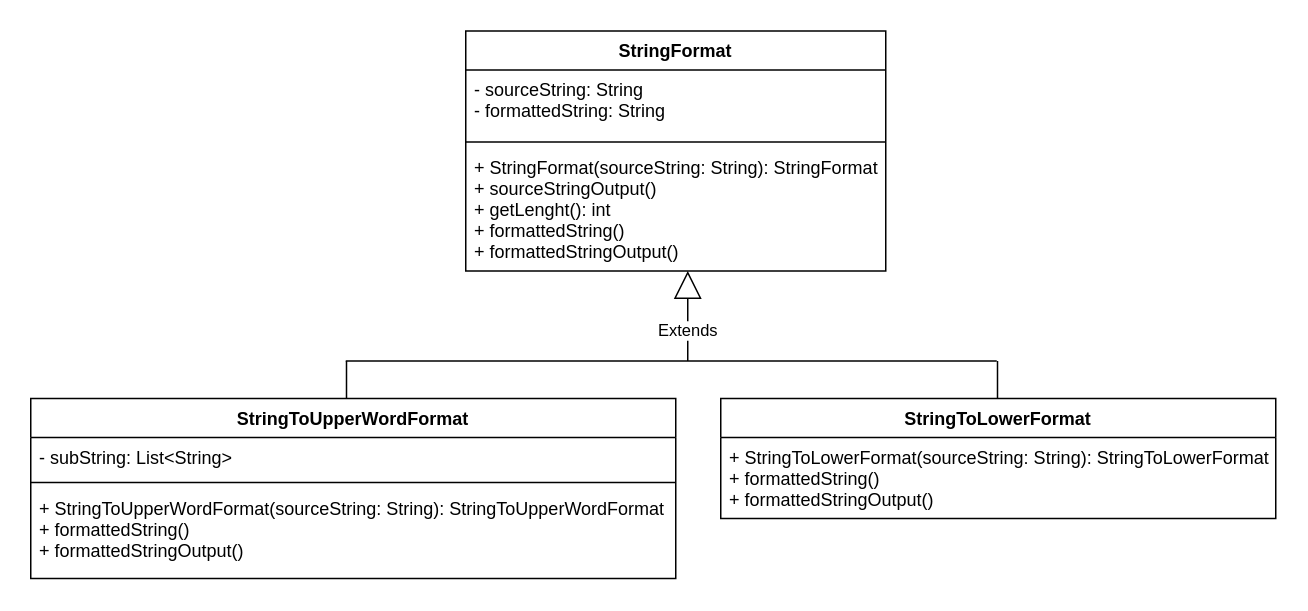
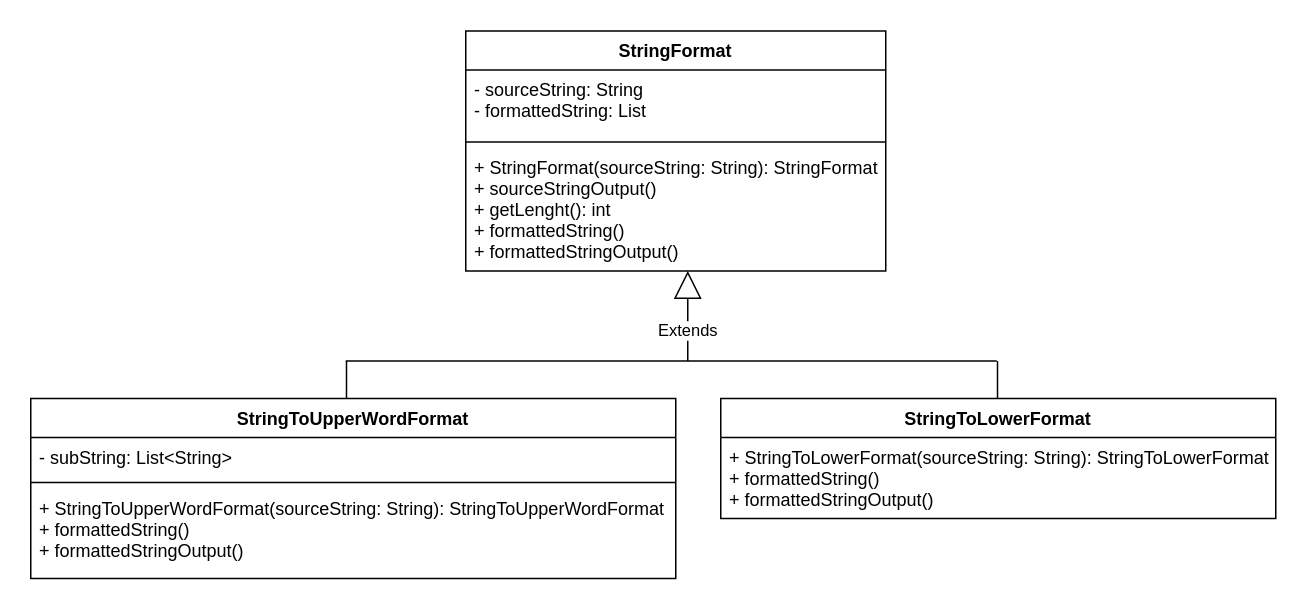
  <mxCell id="0" />
  <mxCell id="1" parent="0" />
  <mxCell id="2" value="StringToUpperWordFormat" style="swimlane;fontStyle=1;align=center;verticalAlign=top;childLayout=stackLayout;horizontal=1;startSize=26;horizontalStack=0;resizeParent=1;resizeParentMax=0;resizeLast=0;collapsible=1;marginBottom=0;" vertex="1" parent="1"><mxGeometry x="20" y="265" width="430" height="120" as="geometry" /></mxCell>
  <mxCell id="3" value="- subString: List&lt;String&gt;" style="text;strokeColor=none;fillColor=none;align=left;verticalAlign=top;spacingLeft=4;spacingRight=4;overflow=hidden;rotatable=0;points=[[0,0.5],[1,0.5]];portConstraint=eastwest;" vertex="1" parent="2"><mxGeometry y="26" width="430" height="26" as="geometry" /></mxCell>
  <mxCell id="4" value="" style="line;strokeWidth=1;fillColor=none;align=left;verticalAlign=middle;spacingTop=-1;spacingLeft=3;spacingRight=3;rotatable=0;labelPosition=right;points=[];portConstraint=eastwest;" vertex="1" parent="2"><mxGeometry y="52" width="430" height="8" as="geometry" /></mxCell>
  <mxCell id="5" value="+ StringToUpperWordFormat(sourceString: String): StringToUpperWordFormat&#10;+ formattedString()&#10;+ formattedStringOutput()" style="text;strokeColor=none;fillColor=none;align=left;verticalAlign=top;spacingLeft=4;spacingRight=4;overflow=hidden;rotatable=0;points=[[0,0.5],[1,0.5]];portConstraint=eastwest;" vertex="1" parent="2"><mxGeometry y="60" width="430" height="60" as="geometry" /></mxCell>
  <mxCell id="6" value="StringFormat" style="swimlane;fontStyle=1;align=center;verticalAlign=top;childLayout=stackLayout;horizontal=1;startSize=26;horizontalStack=0;resizeParent=1;resizeParentMax=0;resizeLast=0;collapsible=1;marginBottom=0;" vertex="1" parent="1"><mxGeometry x="310" y="20" width="280" height="160" as="geometry" /></mxCell>
- <mxCell id="7" value="- sourceString: String&#10;- formattedString: String" style="text;strokeColor=none;fillColor=none;align=left;verticalAlign=top;spacingLeft=4;spacingRight=4;overflow=hidden;rotatable=0;points=[[0,0.5],[1,0.5]];portConstraint=eastwest;" vertex="1" parent="6"><mxGeometry y="26" width="280" height="44" as="geometry" /></mxCell>
+ <mxCell id="7" value="- sourceString: String&#10;- formattedString: List" style="text;strokeColor=none;fillColor=none;align=left;verticalAlign=top;spacingLeft=4;spacingRight=4;overflow=hidden;rotatable=0;points=[[0,0.5],[1,0.5]];portConstraint=eastwest;" vertex="1" parent="6"><mxGeometry y="26" width="280" height="44" as="geometry" /></mxCell>
  <mxCell id="8" value="" style="line;strokeWidth=1;fillColor=none;align=left;verticalAlign=middle;spacingTop=-1;spacingLeft=3;spacingRight=3;rotatable=0;labelPosition=right;points=[];portConstraint=eastwest;" vertex="1" parent="6"><mxGeometry y="70" width="280" height="8" as="geometry" /></mxCell>
  <mxCell id="9" value="+ StringFormat(sourceString: String): StringFormat&#10;+ sourceStringOutput()&#10;+ getLenght(): int&#10;+ formattedString()&#10;+ formattedStringOutput()" style="text;strokeColor=none;fillColor=none;align=left;verticalAlign=top;spacingLeft=4;spacingRight=4;overflow=hidden;rotatable=0;points=[[0,0.5],[1,0.5]];portConstraint=eastwest;" vertex="1" parent="6"><mxGeometry y="78" width="280" height="82" as="geometry" /></mxCell>
  <mxCell id="10" value="StringToLowerFormat" style="swimlane;fontStyle=1;childLayout=stackLayout;horizontal=1;startSize=26;fillColor=none;horizontalStack=0;resizeParent=1;resizeParentMax=0;resizeLast=0;collapsible=1;marginBottom=0;" vertex="1" parent="1"><mxGeometry x="480" y="265" width="370" height="80" as="geometry" /></mxCell>
  <mxCell id="11" value="+ StringToLowerFormat(sourceString: String): StringToLowerFormat&#10;+ formattedString()&#10;+ formattedStringOutput()" style="text;strokeColor=none;fillColor=none;align=left;verticalAlign=top;spacingLeft=4;spacingRight=4;overflow=hidden;rotatable=0;points=[[0,0.5],[1,0.5]];portConstraint=eastwest;" vertex="1" parent="10"><mxGeometry y="26" width="370" height="54" as="geometry" /></mxCell>
  <mxCell id="12" value="Extends" style="endArrow=block;endSize=16;endFill=0;html=1;" edge="1" parent="1"><mxGeometry x="-0.333" width="160" relative="1" as="geometry"><mxPoint x="458" y="240" as="sourcePoint" /><mxPoint x="458" y="180" as="targetPoint" /><mxPoint as="offset" /></mxGeometry></mxCell>
  <mxCell id="13" value="" style="endArrow=none;html=1;edgeStyle=orthogonalEdgeStyle;" edge="1" parent="1"><mxGeometry relative="1" as="geometry"><mxPoint x="230" y="240" as="sourcePoint" /><mxPoint x="664" y="240" as="targetPoint" /></mxGeometry></mxCell>
  <mxCell id="14" value="" style="endArrow=none;html=1;" edge="1" parent="1"><mxGeometry relative="1" as="geometry"><mxPoint x="230.5" y="265" as="sourcePoint" /><mxPoint x="230.5" y="240" as="targetPoint" /></mxGeometry></mxCell>
  <mxCell id="15" value="" style="endArrow=none;html=1;" edge="1" parent="1"><mxGeometry relative="1" as="geometry"><mxPoint x="664.5" y="265" as="sourcePoint" /><mxPoint x="664.5" y="240" as="targetPoint" /></mxGeometry></mxCell>
